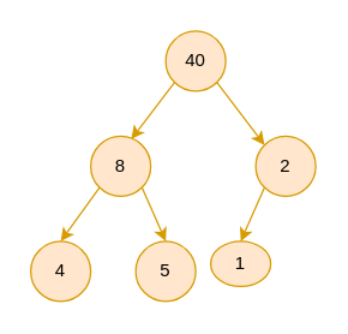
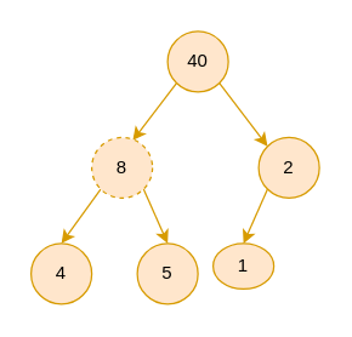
  <mxCell id="0" />
  <mxCell id="1" parent="0" />
  <mxCell id="2" style="rounded=0;orthogonalLoop=1;jettySize=auto;html=1;exitX=0;exitY=1;exitDx=0;exitDy=0;entryX=0.675;entryY=0.05;entryDx=0;entryDy=0;entryPerimeter=0;fillColor=#ffe6cc;strokeColor=#d79b00;" edge="1" parent="1" source="4" target="7"><mxGeometry relative="1" as="geometry" /></mxCell>
  <mxCell id="3" style="edgeStyle=none;rounded=0;orthogonalLoop=1;jettySize=auto;html=1;exitX=1;exitY=1;exitDx=0;exitDy=0;entryX=0;entryY=0;entryDx=0;entryDy=0;fillColor=#ffe6cc;strokeColor=#d79b00;" edge="1" parent="1" source="4" target="9"><mxGeometry relative="1" as="geometry" /></mxCell>
  <mxCell id="4" value="40" style="ellipse;whiteSpace=wrap;html=1;aspect=fixed;fillColor=#ffe6cc;strokeColor=#d79b00;" vertex="1" parent="1"><mxGeometry x="110" y="20" width="40" height="40" as="geometry" /></mxCell>
  <mxCell id="5" style="edgeStyle=none;rounded=0;orthogonalLoop=1;jettySize=auto;html=1;exitX=0;exitY=1;exitDx=0;exitDy=0;entryX=0.5;entryY=0;entryDx=0;entryDy=0;fillColor=#ffe6cc;strokeColor=#d79b00;" edge="1" parent="1" source="7" target="10"><mxGeometry relative="1" as="geometry" /></mxCell>
  <mxCell id="6" style="edgeStyle=none;rounded=0;orthogonalLoop=1;jettySize=auto;html=1;exitX=1;exitY=1;exitDx=0;exitDy=0;entryX=0.5;entryY=0;entryDx=0;entryDy=0;fillColor=#ffe6cc;strokeColor=#d79b00;" edge="1" parent="1" source="7" target="11"><mxGeometry relative="1" as="geometry" /></mxCell>
- <mxCell id="7" value="8" style="ellipse;whiteSpace=wrap;html=1;aspect=fixed;fillColor=#ffe6cc;strokeColor=#d79b00;" vertex="1" parent="1"><mxGeometry x="60" y="90" width="40" height="40" as="geometry" /></mxCell>
+ <mxCell id="7" value="8" style="ellipse;whiteSpace=wrap;html=1;aspect=fixed;fillColor=#ffe6cc;strokeColor=#d79b00;dashed=1;" vertex="1" parent="1"><mxGeometry x="60" y="90" width="40" height="40" as="geometry" /></mxCell>
  <mxCell id="8" style="rounded=0;orthogonalLoop=1;jettySize=auto;html=1;exitX=0;exitY=1;exitDx=0;exitDy=0;entryX=0.5;entryY=0;entryDx=0;entryDy=0;fillColor=#ffe6cc;strokeColor=#d79b00;" edge="1" parent="1" source="9" target="12"><mxGeometry relative="1" as="geometry" /></mxCell>
  <mxCell id="9" value="2" style="ellipse;whiteSpace=wrap;html=1;aspect=fixed;fillColor=#ffe6cc;strokeColor=#d79b00;" vertex="1" parent="1"><mxGeometry x="170" y="90" width="40" height="40" as="geometry" /></mxCell>
  <mxCell id="10" value="4" style="ellipse;whiteSpace=wrap;html=1;aspect=fixed;fillColor=#ffe6cc;strokeColor=#d79b00;" vertex="1" parent="1"><mxGeometry x="20" y="160" width="40" height="40" as="geometry" /></mxCell>
  <mxCell id="11" value="5" style="ellipse;whiteSpace=wrap;html=1;aspect=fixed;fillColor=#ffe6cc;strokeColor=#d79b00;" vertex="1" parent="1"><mxGeometry x="90" y="160" width="40" height="40" as="geometry" /></mxCell>
  <mxCell id="12" value="1" style="ellipse;whiteSpace=wrap;html=1;aspect=fixed;fillColor=#ffe6cc;strokeColor=#d79b00;" vertex="1" parent="1"><mxGeometry x="140" y="160" width="40" height="30" as="geometry" /></mxCell>
